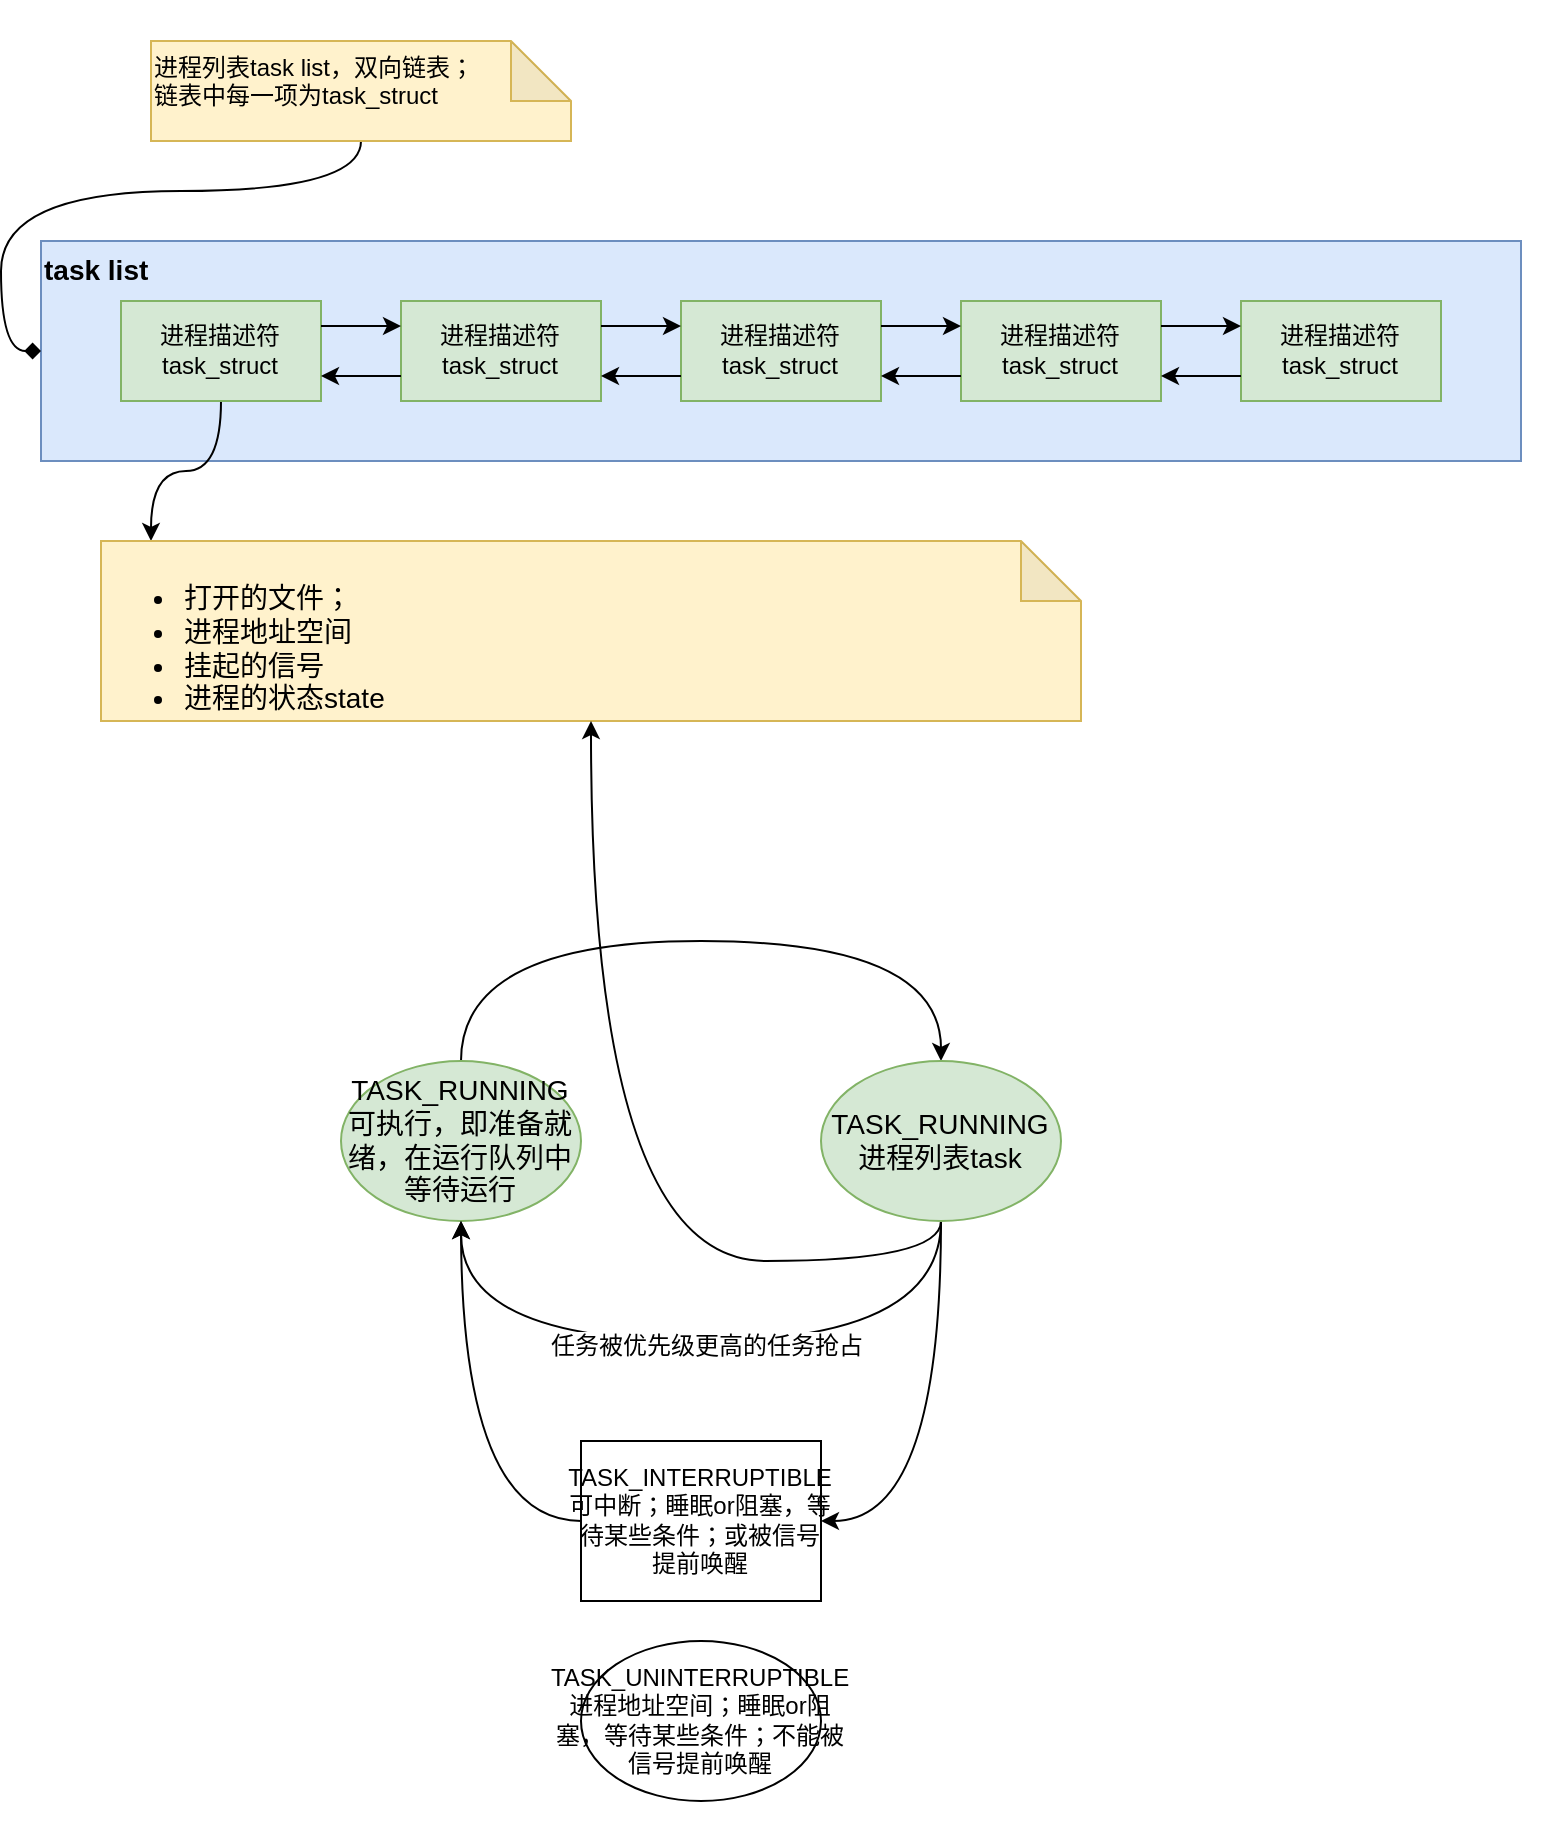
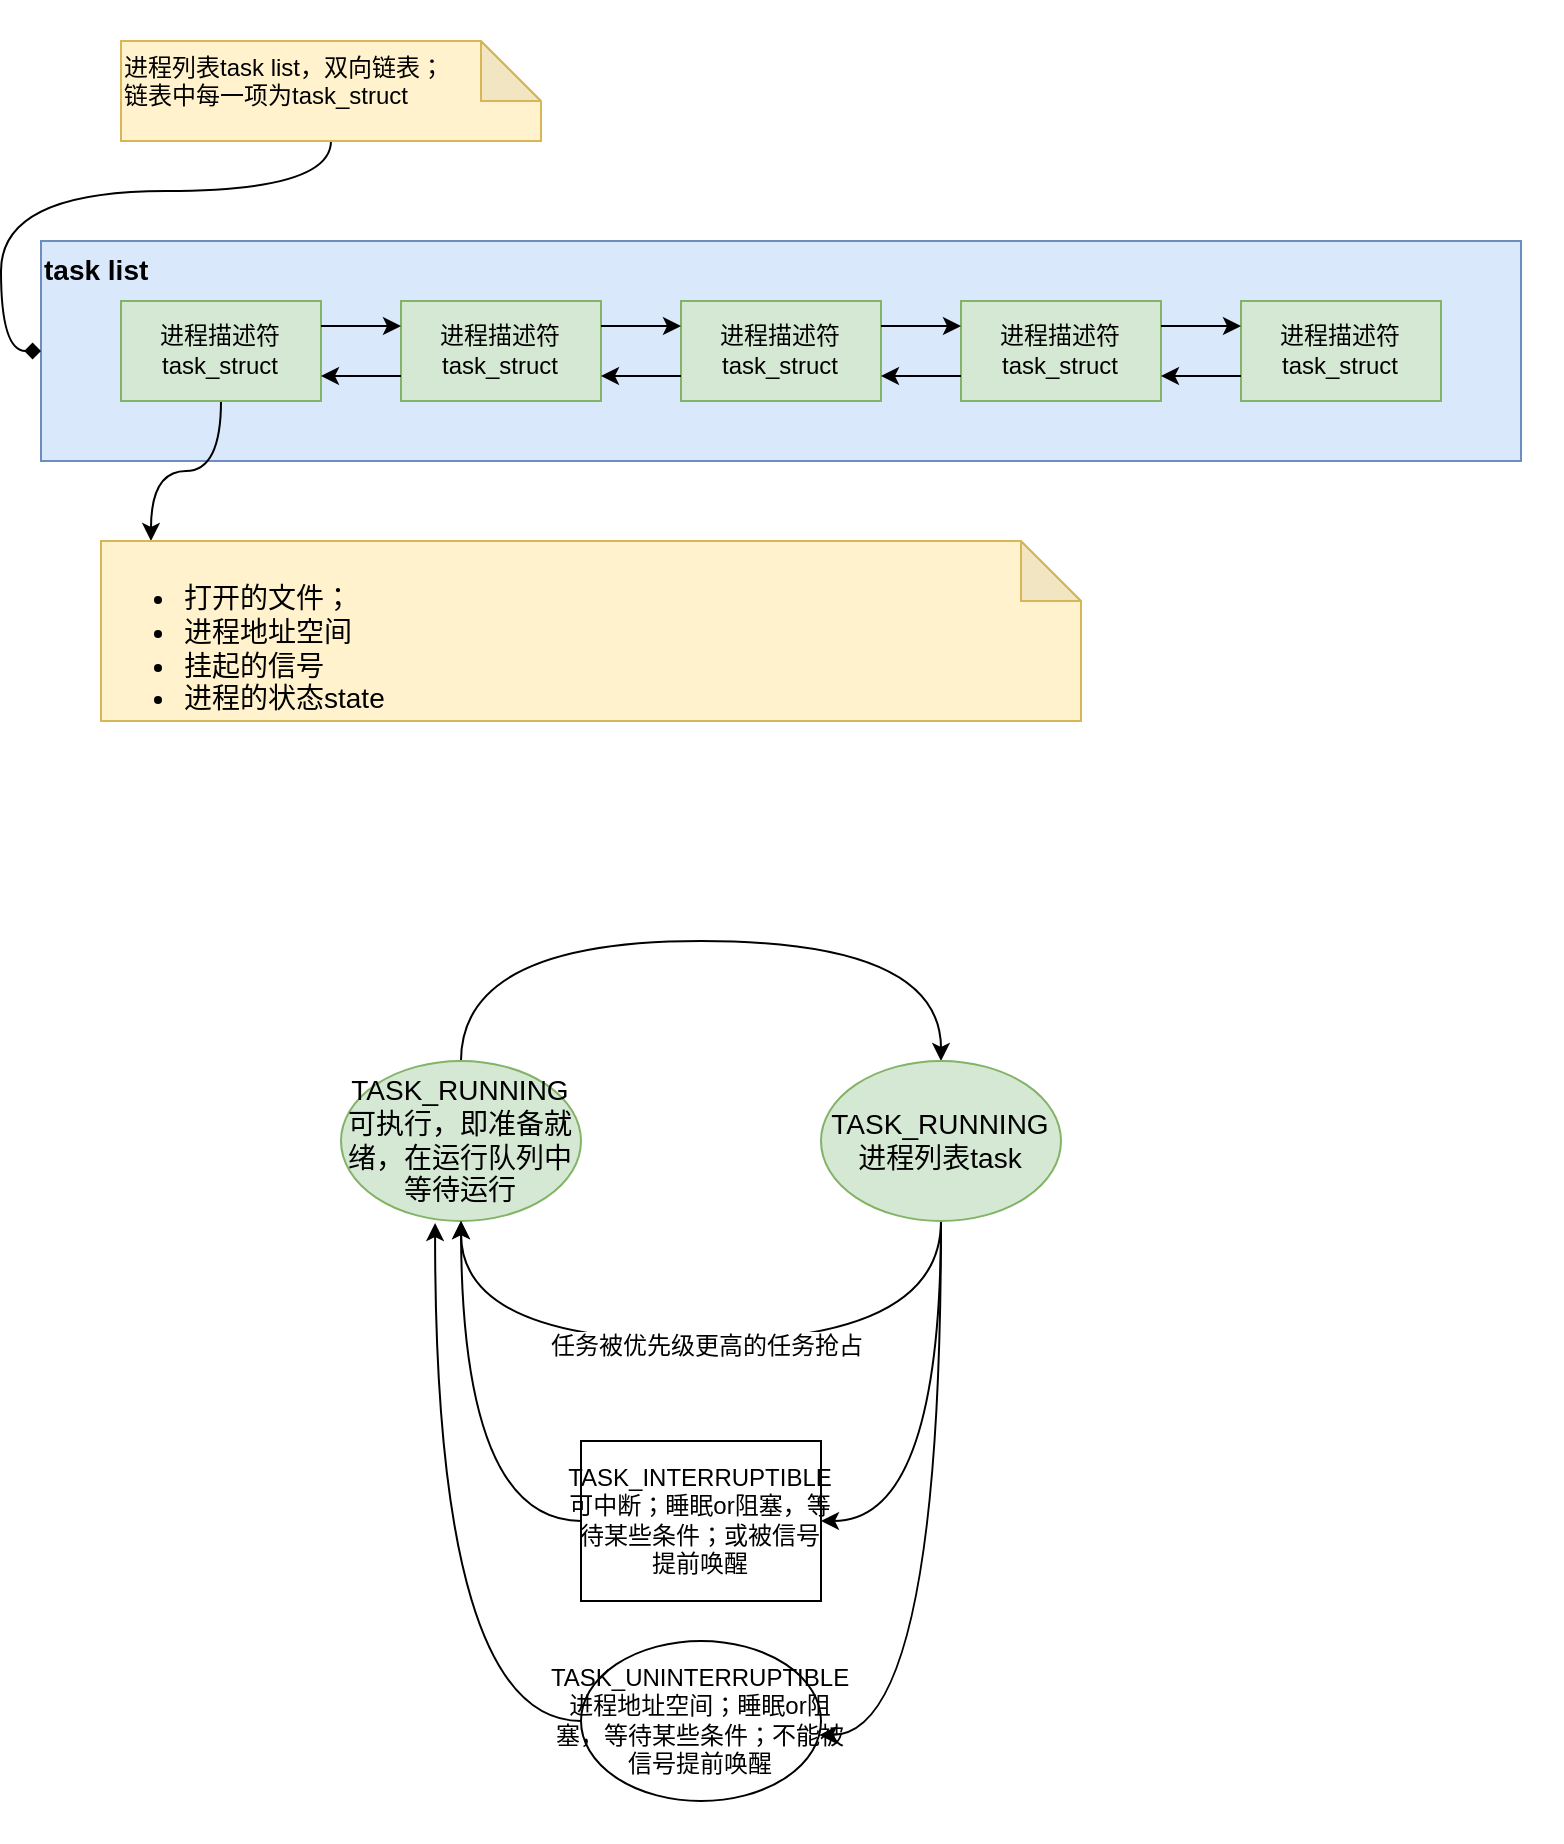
  <mxCell id="0" />
  <mxCell id="1" parent="0" />
  <mxCell id="2" value="task list" style="text;html=1;strokeColor=#6c8ebf;fillColor=#dae8fc;align=left;verticalAlign=top;whiteSpace=wrap;rounded=0;fontStyle=1;fontSize=14;" vertex="1" parent="1"><mxGeometry x="20" y="120" width="740" height="110" as="geometry" /></mxCell>
  <mxCell id="3" style="edgeStyle=orthogonalEdgeStyle;curved=1;rounded=0;orthogonalLoop=1;jettySize=auto;html=1;exitX=0.5;exitY=1;exitDx=0;exitDy=0;entryX=0;entryY=0;entryDx=25;entryDy=0;entryPerimeter=0;fontSize=14;" edge="1" parent="1" source="4" target="22"><mxGeometry relative="1" as="geometry" /></mxCell>
  <mxCell id="4" value="&lt;span style=&quot;text-align: left&quot;&gt;进程描述符task_struct&lt;/span&gt;" style="rounded=0;whiteSpace=wrap;html=1;fillColor=#d5e8d4;strokeColor=#82b366;" vertex="1" parent="1"><mxGeometry x="60" y="150" width="100" height="50" as="geometry" /></mxCell>
  <mxCell id="5" style="edgeStyle=orthogonalEdgeStyle;rounded=0;orthogonalLoop=1;jettySize=auto;html=1;exitX=0.5;exitY=1;exitDx=0;exitDy=0;exitPerimeter=0;entryX=0;entryY=0.5;entryDx=0;entryDy=0;fontSize=14;curved=1;endArrow=diamond;" edge="1" parent="1" source="6" target="2"><mxGeometry relative="1" as="geometry" /></mxCell>
- <mxCell id="6" value="进程列表task list，双向链表；&lt;br&gt;链表中每一项为task_struct" style="shape=note;whiteSpace=wrap;html=1;backgroundOutline=1;darkOpacity=0.05;fillColor=#fff2cc;strokeColor=#d6b656;align=left;horizontal=1;verticalAlign=top;" vertex="1" parent="1"><mxGeometry x="75" y="20" width="210" height="50" as="geometry" /></mxCell>
+ <mxCell id="6" value="进程列表task list，双向链表；&lt;br&gt;链表中每一项为task_struct" style="shape=note;whiteSpace=wrap;html=1;backgroundOutline=1;darkOpacity=0.05;fillColor=#fff2cc;strokeColor=#d6b656;align=left;horizontal=1;verticalAlign=top;" vertex="1" parent="1"><mxGeometry x="60" y="20" width="210" height="50" as="geometry" /></mxCell>
  <mxCell id="7" value="&lt;span style=&quot;text-align: left&quot;&gt;进程描述符task_struct&lt;/span&gt;" style="rounded=0;whiteSpace=wrap;html=1;fillColor=#d5e8d4;strokeColor=#82b366;" vertex="1" parent="1"><mxGeometry x="200" y="150" width="100" height="50" as="geometry" /></mxCell>
  <mxCell id="8" value="&lt;span style=&quot;text-align: left&quot;&gt;进程描述符task_struct&lt;/span&gt;" style="rounded=0;whiteSpace=wrap;html=1;fillColor=#d5e8d4;strokeColor=#82b366;" vertex="1" parent="1"><mxGeometry x="340" y="150" width="100" height="50" as="geometry" /></mxCell>
  <mxCell id="9" value="&lt;span style=&quot;text-align: left&quot;&gt;进程描述符task_struct&lt;/span&gt;" style="rounded=0;whiteSpace=wrap;html=1;fillColor=#d5e8d4;strokeColor=#82b366;" vertex="1" parent="1"><mxGeometry x="480" y="150" width="100" height="50" as="geometry" /></mxCell>
  <mxCell id="10" value="&lt;span style=&quot;text-align: left&quot;&gt;进程描述符task_struct&lt;/span&gt;" style="rounded=0;whiteSpace=wrap;html=1;fillColor=#d5e8d4;strokeColor=#82b366;" vertex="1" parent="1"><mxGeometry x="620" y="150" width="100" height="50" as="geometry" /></mxCell>
  <mxCell id="11" value="" style="endArrow=classic;html=1;exitX=1;exitY=0.25;exitDx=0;exitDy=0;entryX=0;entryY=0.25;entryDx=0;entryDy=0;" edge="1" parent="1" source="4" target="7"><mxGeometry width="50" height="50" relative="1" as="geometry"><mxPoint x="380" y="380" as="sourcePoint" /><mxPoint x="430" y="330" as="targetPoint" /></mxGeometry></mxCell>
  <mxCell id="12" value="" style="endArrow=classic;html=1;exitX=0;exitY=0.75;exitDx=0;exitDy=0;entryX=1;entryY=0.75;entryDx=0;entryDy=0;" edge="1" parent="1" source="7" target="4"><mxGeometry width="50" height="50" relative="1" as="geometry"><mxPoint x="170" y="172.5" as="sourcePoint" /><mxPoint x="210" y="172.5" as="targetPoint" /></mxGeometry></mxCell>
  <mxCell id="13" value="" style="group" vertex="1" connectable="0" parent="1"><mxGeometry x="300" y="162.5" width="40" height="25" as="geometry" /></mxCell>
  <mxCell id="14" value="" style="endArrow=classic;html=1;exitX=1;exitY=0.25;exitDx=0;exitDy=0;entryX=0;entryY=0.25;entryDx=0;entryDy=0;" edge="1" parent="13"><mxGeometry width="50" height="50" relative="1" as="geometry"><mxPoint as="sourcePoint" /><mxPoint x="40" as="targetPoint" /></mxGeometry></mxCell>
  <mxCell id="15" value="" style="endArrow=classic;html=1;exitX=0;exitY=0.75;exitDx=0;exitDy=0;entryX=1;entryY=0.75;entryDx=0;entryDy=0;" edge="1" parent="13"><mxGeometry width="50" height="50" relative="1" as="geometry"><mxPoint x="40" y="25" as="sourcePoint" /><mxPoint y="25" as="targetPoint" /></mxGeometry></mxCell>
  <mxCell id="16" value="" style="group" vertex="1" connectable="0" parent="1"><mxGeometry x="440" y="162.5" width="40" height="25" as="geometry" /></mxCell>
  <mxCell id="17" value="" style="endArrow=classic;html=1;exitX=1;exitY=0.25;exitDx=0;exitDy=0;entryX=0;entryY=0.25;entryDx=0;entryDy=0;" edge="1" parent="16"><mxGeometry width="50" height="50" relative="1" as="geometry"><mxPoint as="sourcePoint" /><mxPoint x="40" as="targetPoint" /></mxGeometry></mxCell>
  <mxCell id="18" value="" style="endArrow=classic;html=1;exitX=0;exitY=0.75;exitDx=0;exitDy=0;entryX=1;entryY=0.75;entryDx=0;entryDy=0;" edge="1" parent="16"><mxGeometry width="50" height="50" relative="1" as="geometry"><mxPoint x="40" y="25" as="sourcePoint" /><mxPoint y="25" as="targetPoint" /></mxGeometry></mxCell>
  <mxCell id="19" value="" style="group" vertex="1" connectable="0" parent="1"><mxGeometry x="580" y="162.5" width="40" height="25" as="geometry" /></mxCell>
  <mxCell id="20" value="" style="endArrow=classic;html=1;exitX=1;exitY=0.25;exitDx=0;exitDy=0;entryX=0;entryY=0.25;entryDx=0;entryDy=0;" edge="1" parent="19"><mxGeometry width="50" height="50" relative="1" as="geometry"><mxPoint as="sourcePoint" /><mxPoint x="40" as="targetPoint" /></mxGeometry></mxCell>
  <mxCell id="21" value="" style="endArrow=classic;html=1;exitX=0;exitY=0.75;exitDx=0;exitDy=0;entryX=1;entryY=0.75;entryDx=0;entryDy=0;" edge="1" parent="19"><mxGeometry width="50" height="50" relative="1" as="geometry"><mxPoint x="40" y="25" as="sourcePoint" /><mxPoint y="25" as="targetPoint" /></mxGeometry></mxCell>
  <mxCell id="22" value="&lt;ul&gt;&lt;li&gt;打开的文件；&lt;/li&gt;&lt;li&gt;进程地址空间&lt;/li&gt;&lt;li&gt;挂起的信号&lt;/li&gt;&lt;li&gt;进程的状态state&lt;/li&gt;&lt;/ul&gt;" style="shape=note;whiteSpace=wrap;html=1;backgroundOutline=1;darkOpacity=0.05;fontSize=14;align=left;verticalAlign=top;fillColor=#fff2cc;strokeColor=#d6b656;" vertex="1" parent="1"><mxGeometry x="50" y="270" width="490" height="90" as="geometry" /></mxCell>
  <mxCell id="23" style="edgeStyle=orthogonalEdgeStyle;curved=1;rounded=0;orthogonalLoop=1;jettySize=auto;html=1;exitX=0.5;exitY=0;exitDx=0;exitDy=0;entryX=0.5;entryY=0;entryDx=0;entryDy=0;fontSize=14;" edge="1" parent="1" source="24" target="29"><mxGeometry relative="1" as="geometry"><Array as="points"><mxPoint x="230" y="470" /><mxPoint x="470" y="470" /></Array></mxGeometry></mxCell>
  <mxCell id="24" value="TASK_RUNNING&lt;br&gt;可执行，即准备就绪，在运行队列中等待运行" style="ellipse;whiteSpace=wrap;html=1;fontSize=14;align=center;verticalAlign=middle;fillColor=#d5e8d4;strokeColor=#82b366;" vertex="1" parent="1"><mxGeometry x="170" y="530" width="120" height="80" as="geometry" /></mxCell>
  <mxCell id="25" style="edgeStyle=orthogonalEdgeStyle;curved=1;rounded=0;orthogonalLoop=1;jettySize=auto;html=1;exitX=0.5;exitY=1;exitDx=0;exitDy=0;entryX=0.5;entryY=1;entryDx=0;entryDy=0;fontSize=14;" edge="1" parent="1" source="29" target="24"><mxGeometry relative="1" as="geometry"><Array as="points"><mxPoint x="470" y="670" /><mxPoint x="230" y="670" /></Array></mxGeometry></mxCell>
  <mxCell id="26" value="任务被优先级更高的任务抢占" style="edgeLabel;html=1;align=center;verticalAlign=middle;resizable=0;points=[];fontSize=12;" vertex="1" connectable="0" parent="25"><mxGeometry x="-0.011" y="2" relative="1" as="geometry"><mxPoint as="offset" /></mxGeometry></mxCell>
  <mxCell id="27" style="edgeStyle=orthogonalEdgeStyle;curved=1;rounded=0;orthogonalLoop=1;jettySize=auto;html=1;exitX=0.5;exitY=1;exitDx=0;exitDy=0;entryX=1;entryY=0.5;entryDx=0;entryDy=0;fontSize=12;" edge="1" parent="1" source="29" target="31"><mxGeometry relative="1" as="geometry" /></mxCell>
- <mxCell id="28" style="edgeStyle=orthogonalEdgeStyle;curved=1;rounded=0;orthogonalLoop=1;jettySize=auto;html=1;exitX=0.5;exitY=1;exitDx=0;exitDy=0;fontSize=12;" edge="1" parent="1" source="29" target="22"><mxGeometry relative="1" as="geometry" /></mxCell>
+ <mxCell id="28" style="edgeStyle=orthogonalEdgeStyle;curved=1;rounded=0;orthogonalLoop=1;jettySize=auto;html=1;exitX=0.5;exitY=1;exitDx=0;exitDy=0;entryX=0.992;entryY=0.588;entryDx=0;entryDy=0;entryPerimeter=0;fontSize=12;" edge="1" parent="1" source="29" target="33"><mxGeometry relative="1" as="geometry" /></mxCell>
  <mxCell id="29" value="TASK_RUNNING&lt;br&gt;进程列表task" style="ellipse;whiteSpace=wrap;html=1;fontSize=14;align=center;verticalAlign=middle;fillColor=#d5e8d4;strokeColor=#82b366;" vertex="1" parent="1"><mxGeometry x="410" y="530" width="120" height="80" as="geometry" /></mxCell>
  <mxCell id="30" style="edgeStyle=orthogonalEdgeStyle;curved=1;rounded=0;orthogonalLoop=1;jettySize=auto;html=1;exitX=0;exitY=0.5;exitDx=0;exitDy=0;fontSize=12;" edge="1" parent="1" source="31"><mxGeometry relative="1" as="geometry"><mxPoint x="230" y="610" as="targetPoint" /></mxGeometry></mxCell>
  <mxCell id="31" value="TASK_INTERRUPTIBLE&lt;br style=&quot;font-size: 12px&quot;&gt;可中断；睡眠or阻塞，等待某些条件；或被信号提前唤醒" style="whiteSpace=wrap;html=1;fontSize=12;align=center;verticalAlign=middle;rounded=0;" vertex="1" parent="1"><mxGeometry x="290" y="720" width="120" height="80" as="geometry" /></mxCell>
+ <mxCell id="32" style="edgeStyle=orthogonalEdgeStyle;curved=1;rounded=0;orthogonalLoop=1;jettySize=auto;html=1;exitX=0;exitY=0.5;exitDx=0;exitDy=0;fontSize=12;entryX=0.392;entryY=1.013;entryDx=0;entryDy=0;entryPerimeter=0;" edge="1" parent="1" source="33" target="24"><mxGeometry relative="1" as="geometry"><mxPoint x="230" y="610" as="targetPoint" /></mxGeometry></mxCell>
  <mxCell id="33" value="TASK_UNINTERRUPTIBLE&lt;br style=&quot;font-size: 12px&quot;&gt;进程地址空间；睡眠or阻塞，等待某些条件；不能被信号提前唤醒" style="ellipse;whiteSpace=wrap;html=1;fontSize=12;align=center;verticalAlign=middle;" vertex="1" parent="1"><mxGeometry x="290" y="820" width="120" height="80" as="geometry" /></mxCell>
